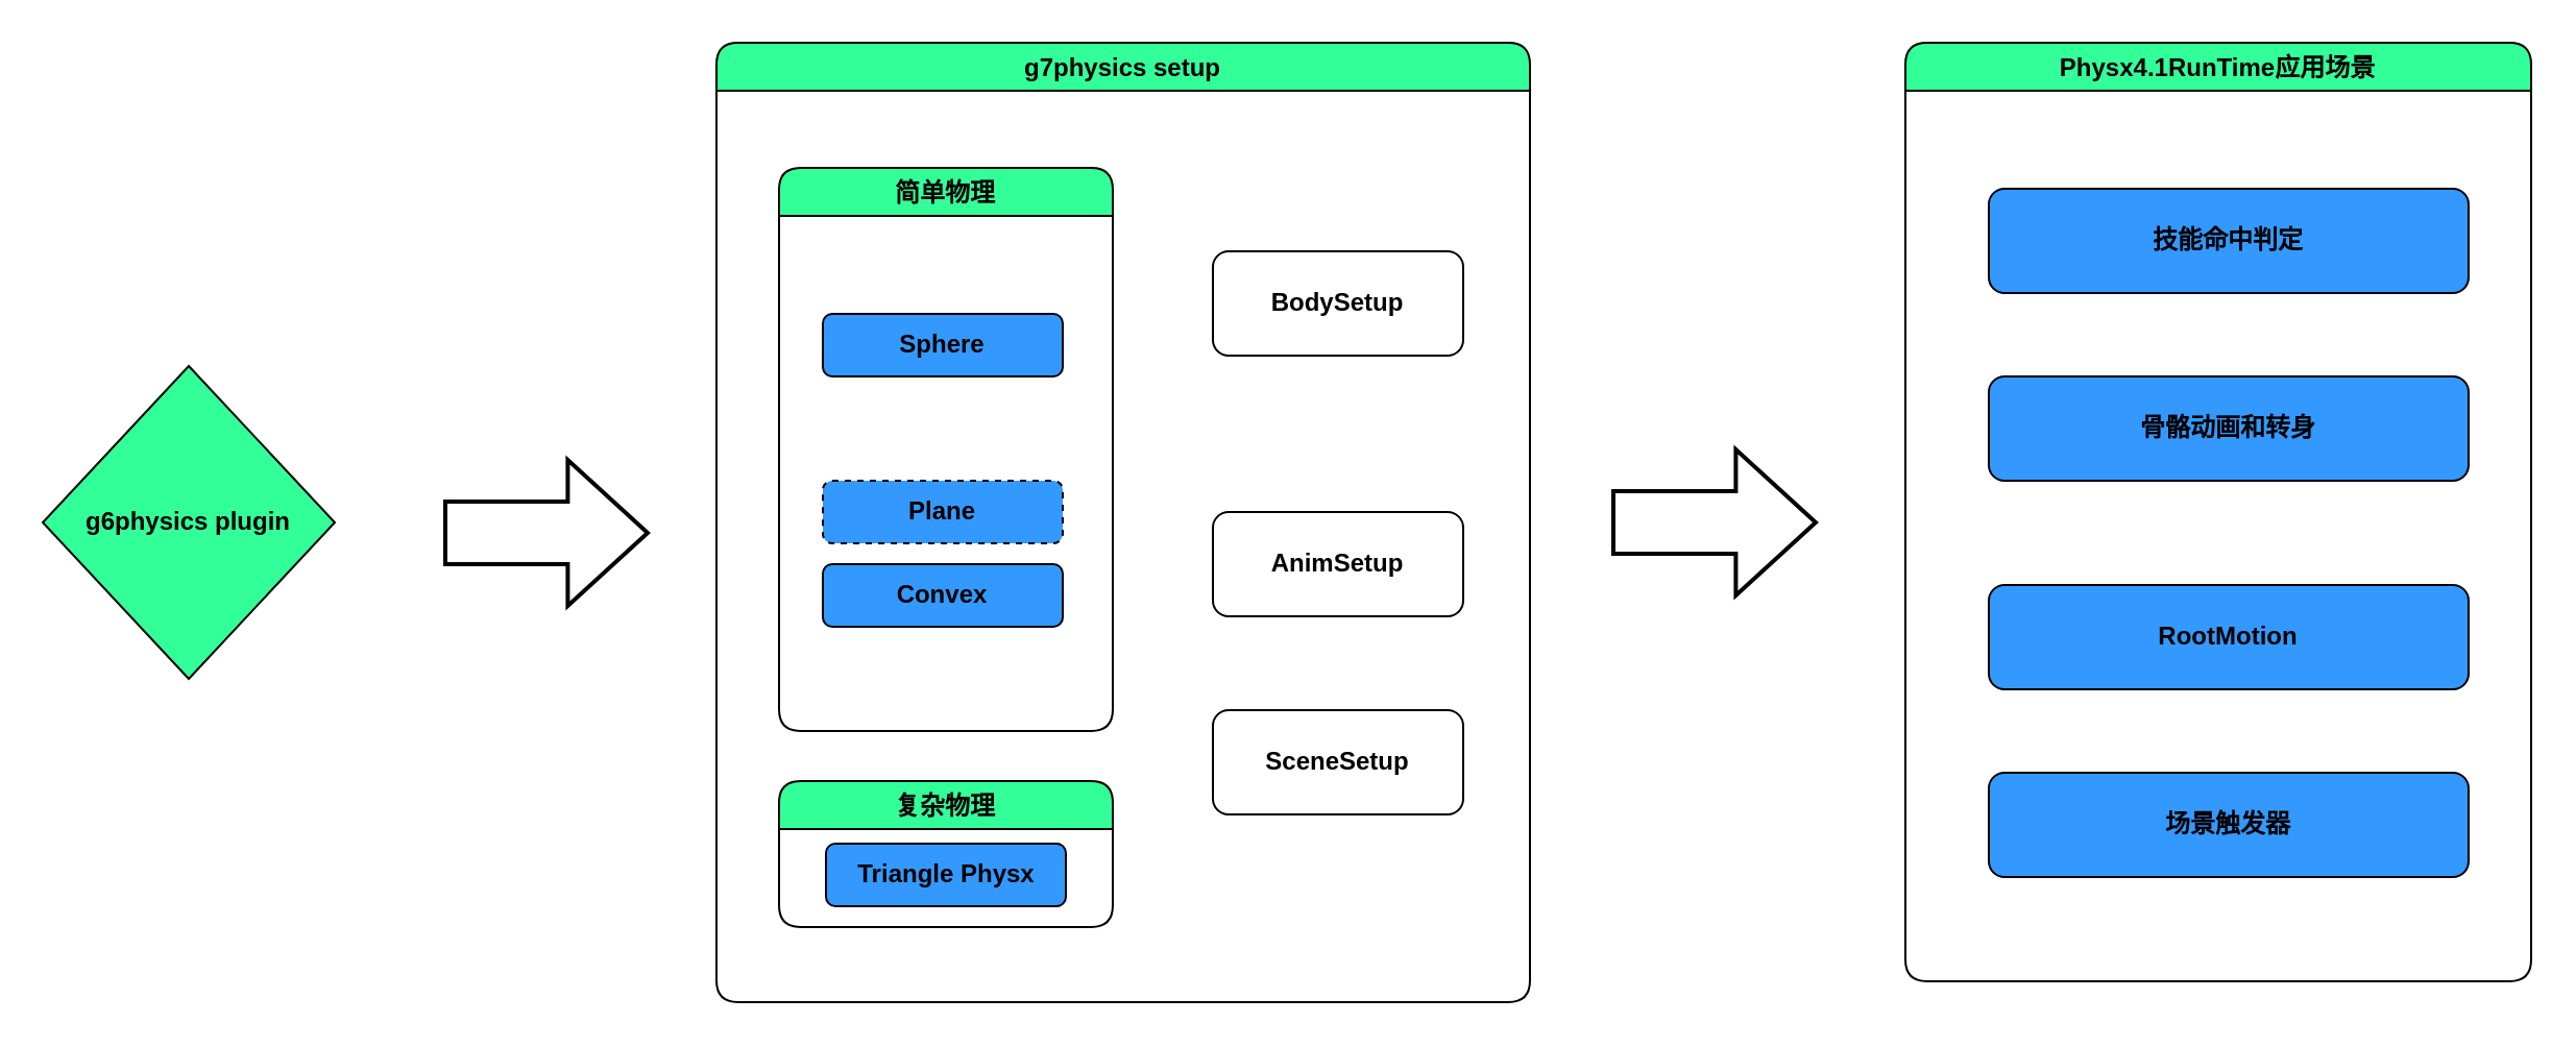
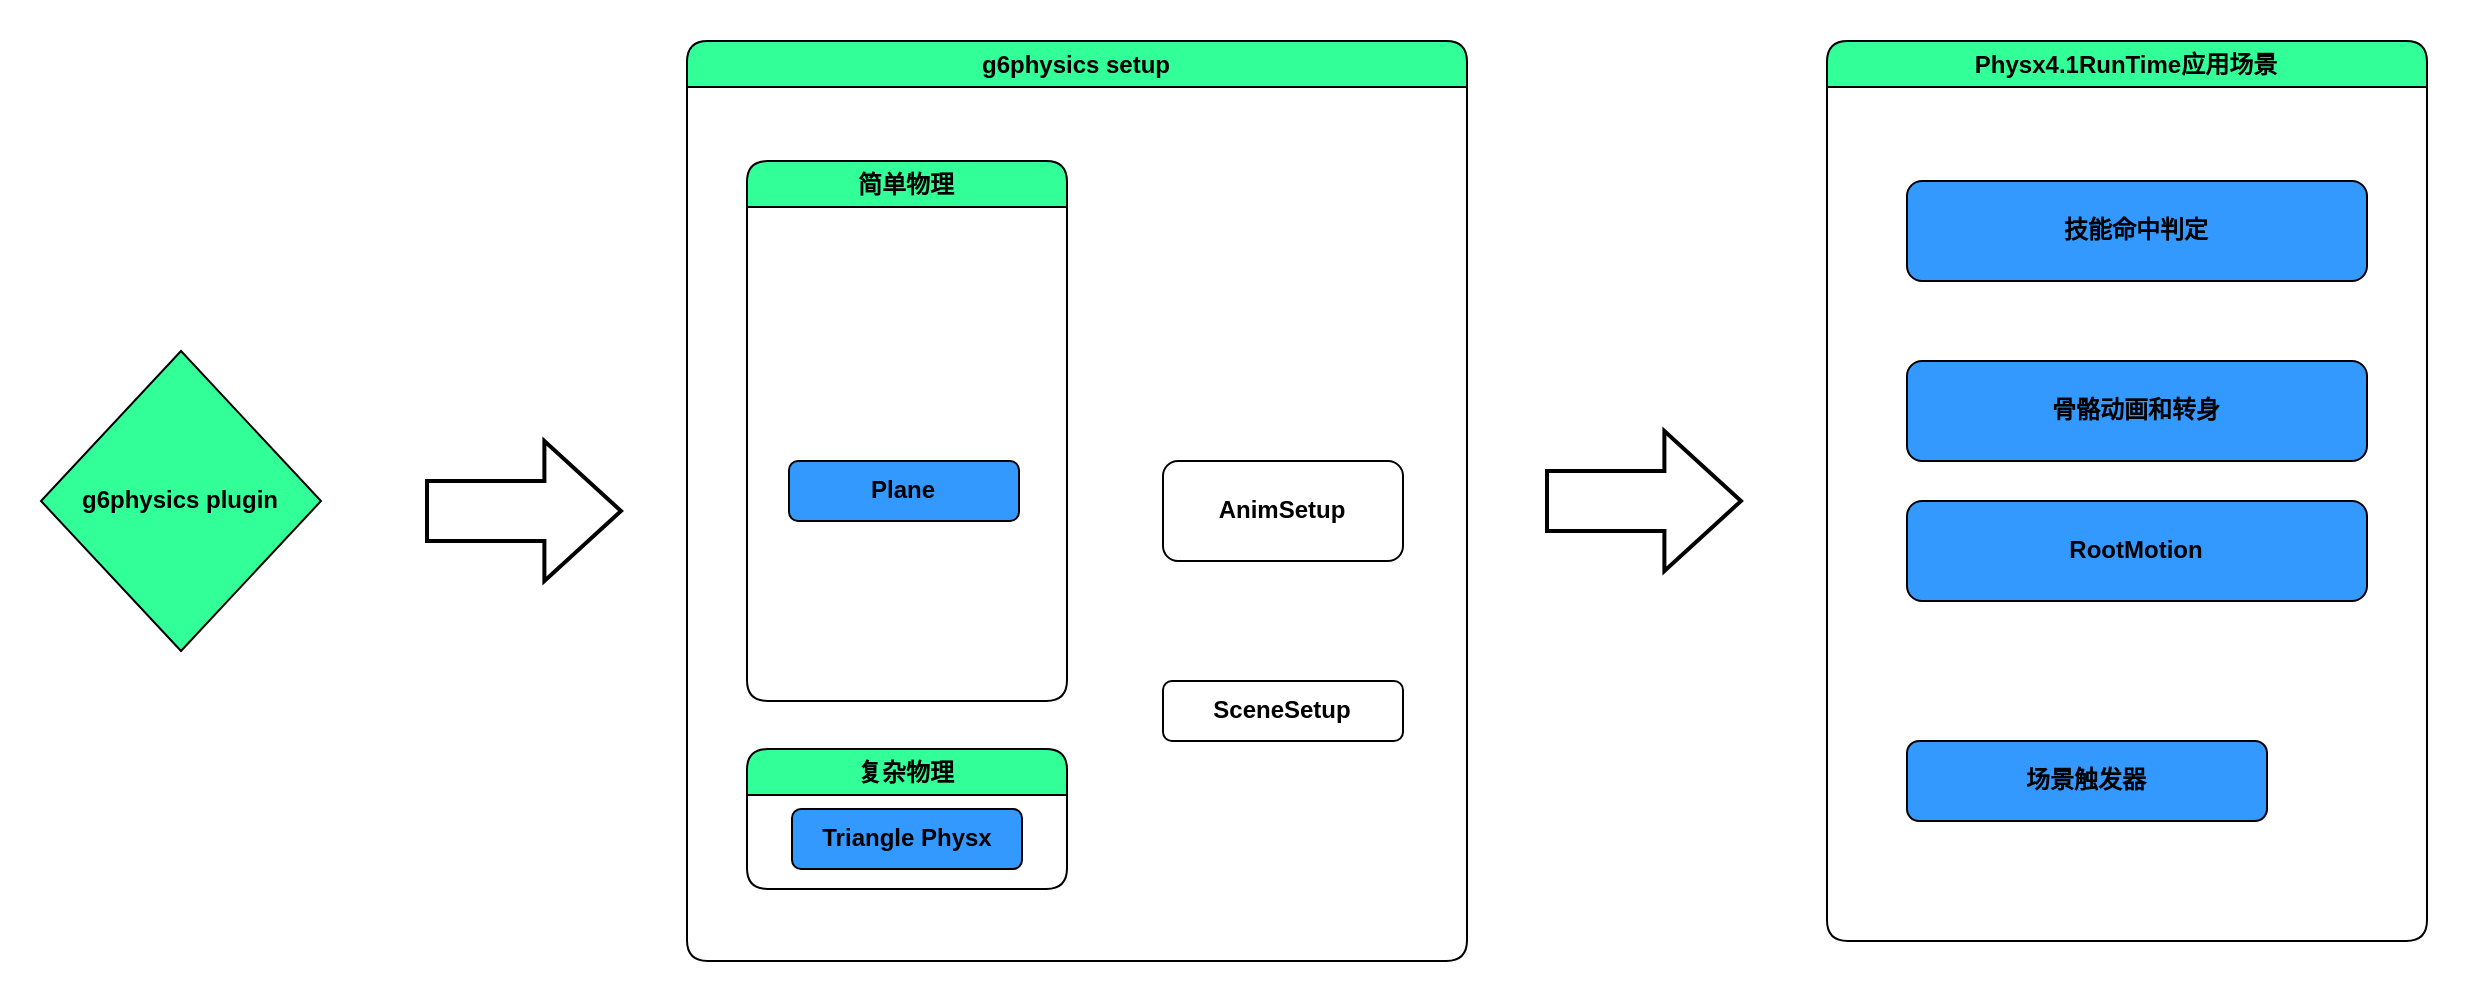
  <mxCell id="0" />
  <mxCell id="1" parent="0" />
  <mxCell id="2" value="&lt;b&gt;g6physics plugin&lt;/b&gt;" style="rhombus;whiteSpace=wrap;html=1;fillColor=#33FF99;" parent="1" vertex="1"><mxGeometry x="20" y="175" width="140" height="150" as="geometry" /></mxCell>
  <mxCell id="3" value="" style="shape=mxgraph.arrows.arrow_right;html=1;verticalLabelPosition=bottom;verticalAlign=top;strokeWidth=2;strokeColor=#000000;rounded=1;shadow=0;glass=0;sketch=0;fillColor=#FFFFFF;gradientColor=none;" parent="1" vertex="1"><mxGeometry x="213" y="220" width="97" height="70" as="geometry" /></mxCell>
  <mxCell id="4" value="Physx4.1RunTime应用场景" style="swimlane;rounded=1;shadow=0;glass=0;sketch=0;fillColor=#33FF99;gradientColor=none;startSize=23;" parent="1" vertex="1"><mxGeometry x="913" y="20" width="300" height="450" as="geometry" /></mxCell>
  <mxCell id="5" value="&lt;b&gt;技能命中判定&lt;/b&gt;" style="whiteSpace=wrap;html=1;rounded=1;fillColor=#3399FF;" parent="4" vertex="1"><mxGeometry x="40" y="70" width="230" height="50" as="geometry" /></mxCell>
  <mxCell id="6" value="&lt;b&gt;骨骼动画和转身&lt;/b&gt;" style="whiteSpace=wrap;html=1;rounded=1;fillColor=#3399FF;" parent="4" vertex="1"><mxGeometry x="40" y="160" width="230" height="50" as="geometry" /></mxCell>
- <mxCell id="7" value="&lt;b&gt;RootMotion&lt;/b&gt;" style="whiteSpace=wrap;html=1;rounded=1;fillColor=#3399FF;" parent="4" vertex="1"><mxGeometry x="40" y="260" width="230" height="50" as="geometry" /></mxCell>
- <mxCell id="8" value="&lt;b&gt;场景触发器&lt;/b&gt;" style="whiteSpace=wrap;html=1;rounded=1;fillColor=#3399FF;" parent="4" vertex="1"><mxGeometry x="40" y="350" width="230" height="50" as="geometry" /></mxCell>
- <mxCell id="9" value="g7physics setup" style="swimlane;rounded=1;shadow=0;glass=0;sketch=0;fillColor=#33FF99;gradientColor=none;" parent="1" vertex="1"><mxGeometry x="343" y="20" width="390" height="460" as="geometry" /></mxCell>
+ <mxCell id="7" value="&lt;b&gt;RootMotion&lt;/b&gt;" style="whiteSpace=wrap;html=1;rounded=1;fillColor=#3399FF;" parent="4" vertex="1"><mxGeometry x="40" y="230" width="230" height="50" as="geometry" /></mxCell>
+ <mxCell id="8" value="&lt;b&gt;场景触发器&lt;/b&gt;" style="whiteSpace=wrap;html=1;rounded=1;fillColor=#3399FF;" parent="4" vertex="1"><mxGeometry x="40" y="350" width="180" height="40" as="geometry" /></mxCell>
+ <mxCell id="9" value="g6physics setup" style="swimlane;rounded=1;shadow=0;glass=0;sketch=0;fillColor=#33FF99;gradientColor=none;" parent="1" vertex="1"><mxGeometry x="343" y="20" width="390" height="460" as="geometry" /></mxCell>
  <mxCell id="10" value="简单物理" style="swimlane;rounded=1;shadow=0;glass=0;sketch=0;fillColor=#33FF99;gradientColor=none;" parent="9" vertex="1"><mxGeometry x="30" y="60" width="160" height="270" as="geometry" /></mxCell>
- <mxCell id="11" value="&lt;b&gt;Sphere&lt;/b&gt;" style="whiteSpace=wrap;html=1;rounded=1;fillColor=#3399FF;" parent="10" vertex="1"><mxGeometry x="21" y="70" width="115" height="30" as="geometry" /></mxCell>
- <mxCell id="12" value="&lt;b&gt;Plane&lt;/b&gt;" style="whiteSpace=wrap;html=1;rounded=1;fillColor=#3399FF;dashed=1;" parent="10" vertex="1"><mxGeometry x="21" y="150" width="115" height="30" as="geometry" /></mxCell>
- <mxCell id="13" value="&lt;b&gt;Convex&lt;/b&gt;" style="whiteSpace=wrap;html=1;rounded=1;fillColor=#3399FF;" parent="10" vertex="1"><mxGeometry x="21" y="190" width="115" height="30" as="geometry" /></mxCell>
+ <mxCell id="12" value="&lt;b&gt;Plane&lt;/b&gt;" style="whiteSpace=wrap;html=1;rounded=1;fillColor=#3399FF;" parent="10" vertex="1"><mxGeometry x="21" y="150" width="115" height="30" as="geometry" /></mxCell>
  <mxCell id="14" value="复杂物理" style="swimlane;rounded=1;shadow=0;glass=0;sketch=0;fillColor=#33FF99;gradientColor=none;" parent="9" vertex="1"><mxGeometry x="30" y="354" width="160" height="70" as="geometry" /></mxCell>
  <mxCell id="15" value="&lt;b&gt;Triangle Physx&lt;/b&gt;" style="whiteSpace=wrap;html=1;rounded=1;fillColor=#3399FF;" parent="14" vertex="1"><mxGeometry x="22.5" y="30" width="115" height="30" as="geometry" /></mxCell>
- <mxCell id="16" value="&lt;b&gt;BodySetup&lt;/b&gt;" style="whiteSpace=wrap;html=1;rounded=1;fillColor=#FFFFFF;" parent="9" vertex="1"><mxGeometry x="238" y="100" width="120" height="50" as="geometry" /></mxCell>
- <mxCell id="17" value="&lt;b&gt;AnimSetup&lt;/b&gt;" style="whiteSpace=wrap;html=1;rounded=1;fillColor=#FFFFFF;" parent="9" vertex="1"><mxGeometry x="238" y="225" width="120" height="50" as="geometry" /></mxCell>
- <mxCell id="18" value="&lt;b&gt;SceneSetup&lt;/b&gt;" style="whiteSpace=wrap;html=1;rounded=1;fillColor=#FFFFFF;" parent="9" vertex="1"><mxGeometry x="238" y="320" width="120" height="50" as="geometry" /></mxCell>
+ <mxCell id="17" value="&lt;b&gt;AnimSetup&lt;/b&gt;" style="whiteSpace=wrap;html=1;rounded=1;fillColor=#FFFFFF;" parent="9" vertex="1"><mxGeometry x="238" y="210" width="120" height="50" as="geometry" /></mxCell>
+ <mxCell id="18" value="&lt;b&gt;SceneSetup&lt;/b&gt;" style="whiteSpace=wrap;html=1;rounded=1;fillColor=#FFFFFF;" parent="9" vertex="1"><mxGeometry x="238" y="320" width="120" height="30" as="geometry" /></mxCell>
  <mxCell id="19" value="" style="shape=mxgraph.arrows.arrow_right;html=1;verticalLabelPosition=bottom;verticalAlign=top;strokeWidth=2;strokeColor=#000000;rounded=1;shadow=0;glass=0;sketch=0;fillColor=#FFFFFF;gradientColor=none;" parent="1" vertex="1"><mxGeometry x="773" y="215" width="97" height="70" as="geometry" /></mxCell>
